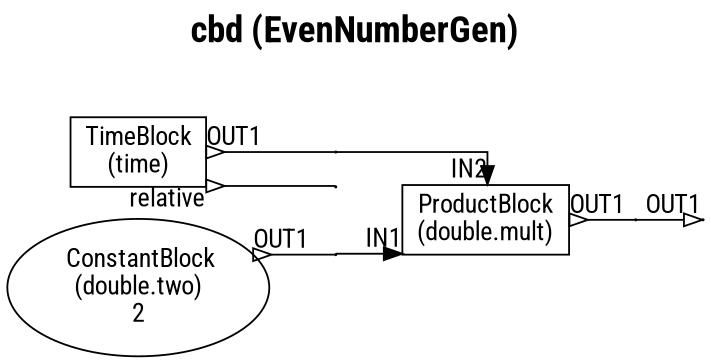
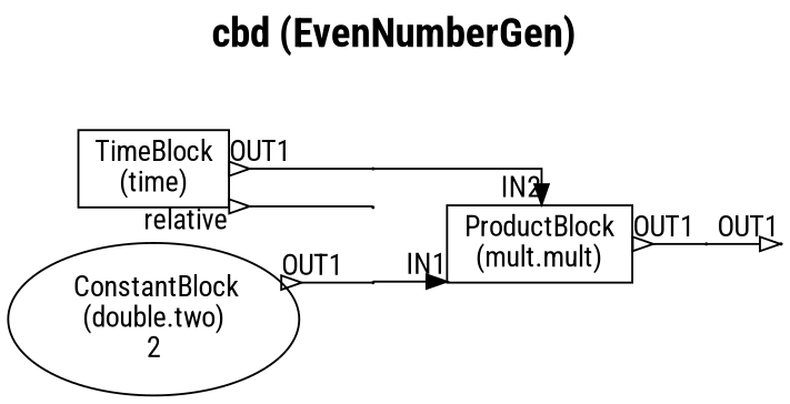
  digraph {
    fontsize=20
    label=<<B>cbd (EvenNumberGen)</B>>
    labelloc=t
    rankdir=LR
    splines=ortho
    fontname="Roboto Condensed"
    node [shape=point fontname="Roboto Condensed"]
    edge [arrowhead=none arrowtail=oinv dir=both fontname="Roboto Condensed"]
    n1 [label="TimeBlock\n(time)" shape=box]
    inter_2356437880992_OUT1 [height=0.01 width=0.01]
    inter_2356437880992_relative [height=0.01 width=0.01]
-   n4 [label="ProductBlock\n(double.mult)" shape=box]
+   n4 [label="ProductBlock\n(mult.mult)" shape=box]
    n5 [label=" ConstantBlock\n(double.two)\n2" shape=ellipse]
    inter_2356437881280_OUT1 [height=0.01 width=0.01]
    inter_2356437881472_OUT1 [height=0.01 width=0.01]
    node_2356437880944_OUT1 [height=0.01 width=0.01]
    n1 -> inter_2356437880992_OUT1 [taillabel=OUT1]
    n1 -> inter_2356437880992_relative [taillabel=relative]
    inter_2356437880992_OUT1 -> n4 [arrowhead=normal arrowtail=none headlabel=IN2]
    n4 -> inter_2356437881472_OUT1 [taillabel=OUT1]
    n5 -> inter_2356437881280_OUT1 [taillabel=OUT1]
    inter_2356437881280_OUT1 -> n4 [arrowhead=normal arrowtail=none headlabel=IN1]
    inter_2356437881472_OUT1 -> node_2356437880944_OUT1 [arrowhead=onormal arrowtail=none headlabel=OUT1]
  }
